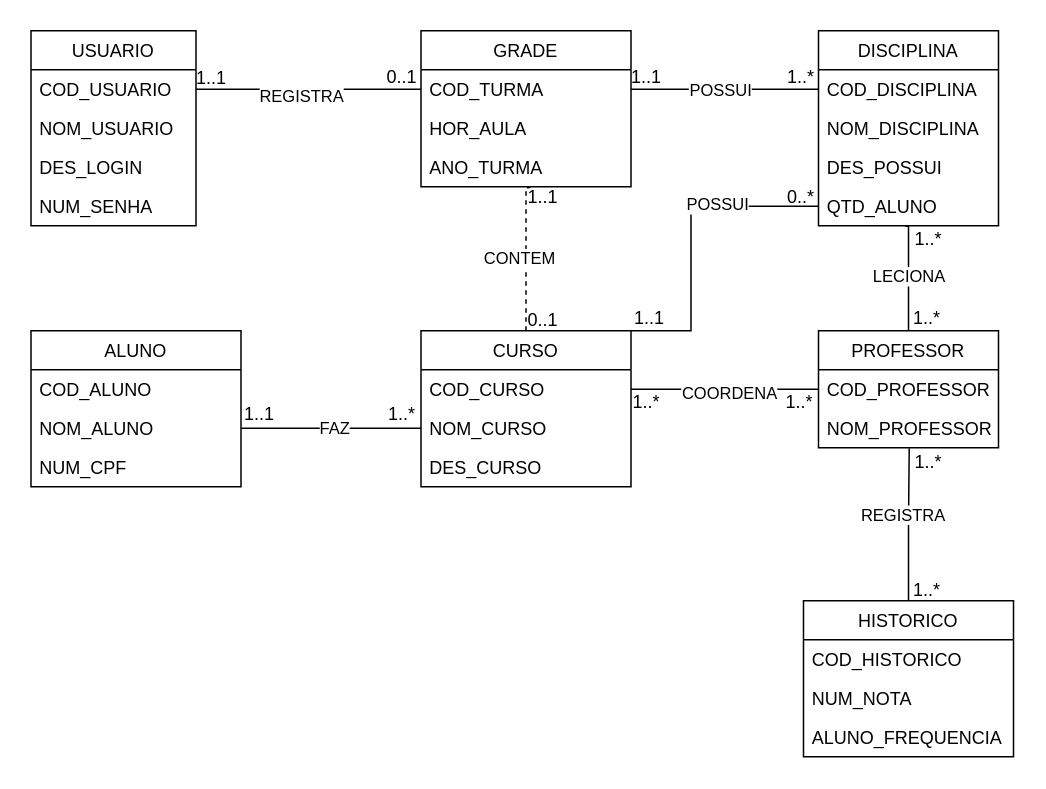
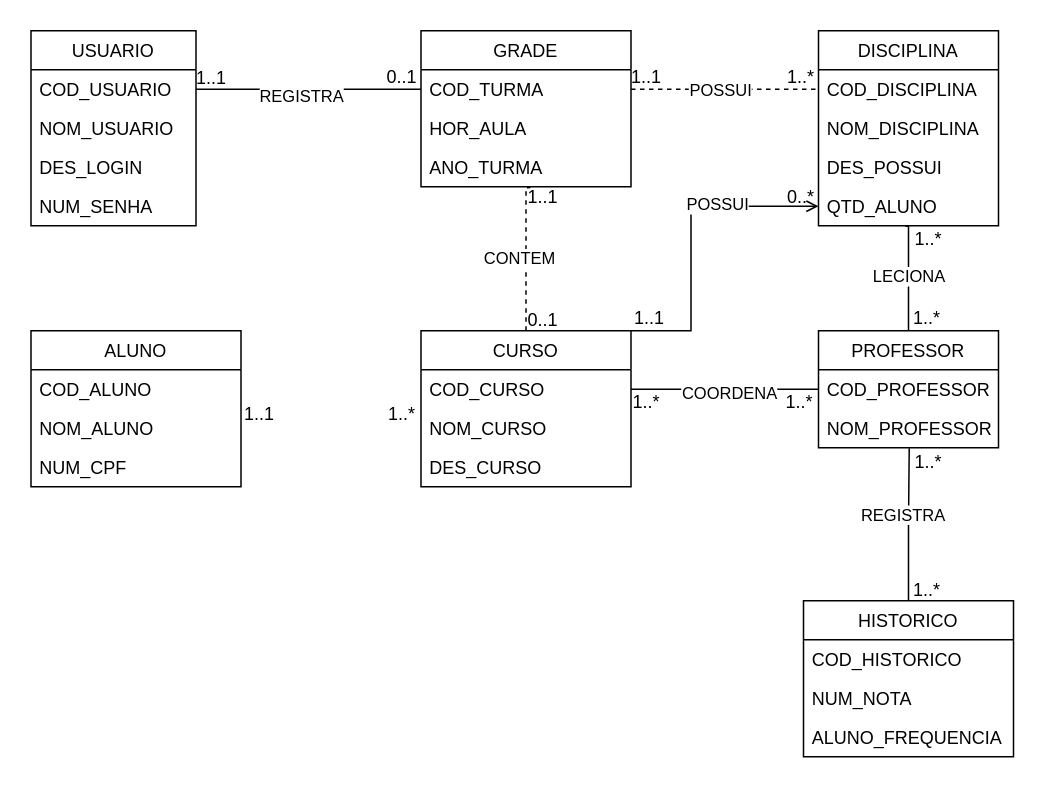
  <mxCell id="0" />
  <mxCell id="1" parent="0" />
  <mxCell id="2" value="ALUNO" style="swimlane;fontStyle=0;childLayout=stackLayout;horizontal=1;startSize=26;fillColor=none;horizontalStack=0;resizeParent=1;resizeParentMax=0;resizeLast=0;collapsible=1;marginBottom=0;" vertex="1" parent="1"><mxGeometry x="20" y="220" width="140" height="104" as="geometry" /></mxCell>
  <mxCell id="3" value="COD_ALUNO" style="text;strokeColor=none;fillColor=none;align=left;verticalAlign=top;spacingLeft=4;spacingRight=4;overflow=hidden;rotatable=0;points=[[0,0.5],[1,0.5]];portConstraint=eastwest;" vertex="1" parent="2"><mxGeometry y="26" width="140" height="26" as="geometry" /></mxCell>
  <mxCell id="4" value="NOM_ALUNO" style="text;strokeColor=none;fillColor=none;align=left;verticalAlign=top;spacingLeft=4;spacingRight=4;overflow=hidden;rotatable=0;points=[[0,0.5],[1,0.5]];portConstraint=eastwest;" vertex="1" parent="2"><mxGeometry y="52" width="140" height="26" as="geometry" /></mxCell>
  <mxCell id="5" value="NUM_CPF" style="text;strokeColor=none;fillColor=none;align=left;verticalAlign=top;spacingLeft=4;spacingRight=4;overflow=hidden;rotatable=0;points=[[0,0.5],[1,0.5]];portConstraint=eastwest;" vertex="1" parent="2"><mxGeometry y="78" width="140" height="26" as="geometry" /></mxCell>
  <mxCell id="6" value="CURSO" style="swimlane;fontStyle=0;childLayout=stackLayout;horizontal=1;startSize=26;fillColor=none;horizontalStack=0;resizeParent=1;resizeParentMax=0;resizeLast=0;collapsible=1;marginBottom=0;" vertex="1" parent="1"><mxGeometry x="280" y="220" width="140" height="104" as="geometry" /></mxCell>
  <mxCell id="7" value="COD_CURSO" style="text;strokeColor=none;fillColor=none;align=left;verticalAlign=top;spacingLeft=4;spacingRight=4;overflow=hidden;rotatable=0;points=[[0,0.5],[1,0.5]];portConstraint=eastwest;" vertex="1" parent="6"><mxGeometry y="26" width="140" height="26" as="geometry" /></mxCell>
  <mxCell id="8" value="NOM_CURSO" style="text;strokeColor=none;fillColor=none;align=left;verticalAlign=top;spacingLeft=4;spacingRight=4;overflow=hidden;rotatable=0;points=[[0,0.5],[1,0.5]];portConstraint=eastwest;" vertex="1" parent="6"><mxGeometry y="52" width="140" height="26" as="geometry" /></mxCell>
  <mxCell id="9" value="DES_CURSO" style="text;strokeColor=none;fillColor=none;align=left;verticalAlign=top;spacingLeft=4;spacingRight=4;overflow=hidden;rotatable=0;points=[[0,0.5],[1,0.5]];portConstraint=eastwest;" vertex="1" parent="6"><mxGeometry y="78" width="140" height="26" as="geometry" /></mxCell>
  <mxCell id="10" value="GRADE" style="swimlane;fontStyle=0;childLayout=stackLayout;horizontal=1;startSize=26;fillColor=none;horizontalStack=0;resizeParent=1;resizeParentMax=0;resizeLast=0;collapsible=1;marginBottom=0;" vertex="1" parent="1"><mxGeometry x="280" y="20" width="140" height="104" as="geometry" /></mxCell>
  <mxCell id="11" value="COD_TURMA" style="text;strokeColor=none;fillColor=none;align=left;verticalAlign=top;spacingLeft=4;spacingRight=4;overflow=hidden;rotatable=0;points=[[0,0.5],[1,0.5]];portConstraint=eastwest;" vertex="1" parent="10"><mxGeometry y="26" width="140" height="26" as="geometry" /></mxCell>
  <mxCell id="12" value="HOR_AULA" style="text;strokeColor=none;fillColor=none;align=left;verticalAlign=top;spacingLeft=4;spacingRight=4;overflow=hidden;rotatable=0;points=[[0,0.5],[1,0.5]];portConstraint=eastwest;" vertex="1" parent="10"><mxGeometry y="52" width="140" height="26" as="geometry" /></mxCell>
  <mxCell id="13" value="ANO_TURMA" style="text;strokeColor=none;fillColor=none;align=left;verticalAlign=top;spacingLeft=4;spacingRight=4;overflow=hidden;rotatable=0;points=[[0,0.5],[1,0.5]];portConstraint=eastwest;" vertex="1" parent="10"><mxGeometry y="78" width="140" height="26" as="geometry" /></mxCell>
  <mxCell id="14" value="HISTORICO" style="swimlane;fontStyle=0;childLayout=stackLayout;horizontal=1;startSize=26;fillColor=none;horizontalStack=0;resizeParent=1;resizeParentMax=0;resizeLast=0;collapsible=1;marginBottom=0;" vertex="1" parent="1"><mxGeometry x="535" y="400" width="140" height="104" as="geometry" /></mxCell>
  <mxCell id="15" value="COD_HISTORICO" style="text;strokeColor=none;fillColor=none;align=left;verticalAlign=top;spacingLeft=4;spacingRight=4;overflow=hidden;rotatable=0;points=[[0,0.5],[1,0.5]];portConstraint=eastwest;" vertex="1" parent="14"><mxGeometry y="26" width="140" height="26" as="geometry" /></mxCell>
  <mxCell id="16" value="NUM_NOTA" style="text;strokeColor=none;fillColor=none;align=left;verticalAlign=top;spacingLeft=4;spacingRight=4;overflow=hidden;rotatable=0;points=[[0,0.5],[1,0.5]];portConstraint=eastwest;" vertex="1" parent="14"><mxGeometry y="52" width="140" height="26" as="geometry" /></mxCell>
  <mxCell id="17" value="ALUNO_FREQUENCIA" style="text;strokeColor=none;fillColor=none;align=left;verticalAlign=top;spacingLeft=4;spacingRight=4;overflow=hidden;rotatable=0;points=[[0,0.5],[1,0.5]];portConstraint=eastwest;" vertex="1" parent="14"><mxGeometry y="78" width="140" height="26" as="geometry" /></mxCell>
  <mxCell id="18" value="PROFESSOR" style="swimlane;fontStyle=0;childLayout=stackLayout;horizontal=1;startSize=26;fillColor=none;horizontalStack=0;resizeParent=1;resizeParentMax=0;resizeLast=0;collapsible=1;marginBottom=0;" vertex="1" parent="1"><mxGeometry x="545" y="220" width="120" height="78" as="geometry" /></mxCell>
  <mxCell id="19" value="COD_PROFESSOR" style="text;strokeColor=none;fillColor=none;align=left;verticalAlign=top;spacingLeft=4;spacingRight=4;overflow=hidden;rotatable=0;points=[[0,0.5],[1,0.5]];portConstraint=eastwest;" vertex="1" parent="18"><mxGeometry y="26" width="120" height="26" as="geometry" /></mxCell>
  <mxCell id="20" value="NOM_PROFESSOR" style="text;strokeColor=none;fillColor=none;align=left;verticalAlign=top;spacingLeft=4;spacingRight=4;overflow=hidden;rotatable=0;points=[[0,0.5],[1,0.5]];portConstraint=eastwest;" vertex="1" parent="18"><mxGeometry y="52" width="120" height="26" as="geometry" /></mxCell>
  <mxCell id="21" value="DISCIPLINA" style="swimlane;fontStyle=0;childLayout=stackLayout;horizontal=1;startSize=26;fillColor=none;horizontalStack=0;resizeParent=1;resizeParentMax=0;resizeLast=0;collapsible=1;marginBottom=0;" vertex="1" parent="1"><mxGeometry x="545" y="20" width="120" height="130" as="geometry" /></mxCell>
  <mxCell id="22" value="COD_DISCIPLINA" style="text;strokeColor=none;fillColor=none;align=left;verticalAlign=top;spacingLeft=4;spacingRight=4;overflow=hidden;rotatable=0;points=[[0,0.5],[1,0.5]];portConstraint=eastwest;" vertex="1" parent="21"><mxGeometry y="26" width="120" height="26" as="geometry" /></mxCell>
  <mxCell id="23" value="NOM_DISCIPLINA" style="text;strokeColor=none;fillColor=none;align=left;verticalAlign=top;spacingLeft=4;spacingRight=4;overflow=hidden;rotatable=0;points=[[0,0.5],[1,0.5]];portConstraint=eastwest;" vertex="1" parent="21"><mxGeometry y="52" width="120" height="26" as="geometry" /></mxCell>
  <mxCell id="24" value="DES_POSSUI" style="text;strokeColor=none;fillColor=none;align=left;verticalAlign=top;spacingLeft=4;spacingRight=4;overflow=hidden;rotatable=0;points=[[0,0.5],[1,0.5]];portConstraint=eastwest;" vertex="1" parent="21"><mxGeometry y="78" width="120" height="26" as="geometry" /></mxCell>
  <mxCell id="25" value="QTD_ALUNO" style="text;strokeColor=none;fillColor=none;align=left;verticalAlign=top;spacingLeft=4;spacingRight=4;overflow=hidden;rotatable=0;points=[[0,0.5],[1,0.5]];portConstraint=eastwest;" vertex="1" parent="21"><mxGeometry y="104" width="120" height="26" as="geometry" /></mxCell>
  <mxCell id="26" value="USUARIO" style="swimlane;fontStyle=0;childLayout=stackLayout;horizontal=1;startSize=26;fillColor=none;horizontalStack=0;resizeParent=1;resizeParentMax=0;resizeLast=0;collapsible=1;marginBottom=0;" vertex="1" parent="1"><mxGeometry x="20" y="20" width="110" height="130" as="geometry" /></mxCell>
  <mxCell id="27" value="COD_USUARIO" style="text;strokeColor=none;fillColor=none;align=left;verticalAlign=top;spacingLeft=4;spacingRight=4;overflow=hidden;rotatable=0;points=[[0,0.5],[1,0.5]];portConstraint=eastwest;" vertex="1" parent="26"><mxGeometry y="26" width="110" height="26" as="geometry" /></mxCell>
  <mxCell id="28" value="NOM_USUARIO" style="text;strokeColor=none;fillColor=none;align=left;verticalAlign=top;spacingLeft=4;spacingRight=4;overflow=hidden;rotatable=0;points=[[0,0.5],[1,0.5]];portConstraint=eastwest;" vertex="1" parent="26"><mxGeometry y="52" width="110" height="26" as="geometry" /></mxCell>
  <mxCell id="29" value="DES_LOGIN" style="text;strokeColor=none;fillColor=none;align=left;verticalAlign=top;spacingLeft=4;spacingRight=4;overflow=hidden;rotatable=0;points=[[0,0.5],[1,0.5]];portConstraint=eastwest;" vertex="1" parent="26"><mxGeometry y="78" width="110" height="26" as="geometry" /></mxCell>
  <mxCell id="30" value="NUM_SENHA" style="text;strokeColor=none;fillColor=none;align=left;verticalAlign=top;spacingLeft=4;spacingRight=4;overflow=hidden;rotatable=0;points=[[0,0.5],[1,0.5]];portConstraint=eastwest;" vertex="1" parent="26"><mxGeometry y="104" width="110" height="26" as="geometry" /></mxCell>
- <mxCell id="31" value="" style="endArrow=none;html=1;edgeStyle=orthogonalEdgeStyle;rounded=0;exitX=1;exitY=0.5;exitDx=0;exitDy=0;entryX=0;entryY=0.5;entryDx=0;entryDy=0;" edge="1" parent="1" source="11" target="22"><mxGeometry relative="1" as="geometry"><mxPoint x="490" y="200" as="sourcePoint" /><mxPoint x="590" y="70" as="targetPoint" /></mxGeometry></mxCell>
+ <mxCell id="31" value="" style="endArrow=none;html=1;edgeStyle=orthogonalEdgeStyle;rounded=0;exitX=1;exitY=0.5;exitDx=0;exitDy=0;entryX=0;entryY=0.5;entryDx=0;entryDy=0;dashed=1;" edge="1" parent="1" source="11" target="22"><mxGeometry relative="1" as="geometry"><mxPoint x="490" y="200" as="sourcePoint" /><mxPoint x="590" y="70" as="targetPoint" /></mxGeometry></mxCell>
  <mxCell id="32" value="POSSUI" style="edgeLabel;resizable=0;html=1;align=right;verticalAlign=bottom;" connectable="0" vertex="1" parent="31"><mxGeometry x="1" relative="1" as="geometry"><mxPoint x="-44" y="9" as="offset" /></mxGeometry></mxCell>
  <mxCell id="33" value="" style="endArrow=none;html=1;edgeStyle=orthogonalEdgeStyle;rounded=0;exitX=0.5;exitY=0;exitDx=0;exitDy=0;exitPerimeter=0;entryX=0.521;entryY=1.022;entryDx=0;entryDy=0;entryPerimeter=0;dashed=1;" edge="1" parent="1" source="6" target="13"><mxGeometry relative="1" as="geometry"><mxPoint x="490" y="200" as="sourcePoint" /><mxPoint x="350" y="140" as="targetPoint" /><Array as="points"><mxPoint x="350" y="125" /></Array></mxGeometry></mxCell>
  <mxCell id="34" value="CONTEM" style="edgeLabel;resizable=0;html=1;align=right;verticalAlign=bottom;" connectable="0" vertex="1" parent="33"><mxGeometry x="1" relative="1" as="geometry"><mxPoint x="17" y="55" as="offset" /></mxGeometry></mxCell>
- <mxCell id="35" value="" style="endArrow=none;html=1;edgeStyle=orthogonalEdgeStyle;rounded=0;exitX=1;exitY=0.5;exitDx=0;exitDy=0;entryX=0;entryY=0.5;entryDx=0;entryDy=0;" edge="1" parent="1" source="4" target="8"><mxGeometry relative="1" as="geometry"><mxPoint x="490" y="200" as="sourcePoint" /><mxPoint x="260" y="290" as="targetPoint" /></mxGeometry></mxCell>
- <mxCell id="36" value="FAZ" style="edgeLabel;resizable=0;html=1;align=right;verticalAlign=bottom;" connectable="0" vertex="1" parent="35"><mxGeometry x="1" relative="1" as="geometry"><mxPoint x="-47" y="8" as="offset" /></mxGeometry></mxCell>
- <mxCell id="37" value="" style="endArrow=none;html=1;edgeStyle=orthogonalEdgeStyle;rounded=0;exitX=1;exitY=0;exitDx=0;exitDy=0;entryX=0;entryY=0.5;entryDx=0;entryDy=0;" edge="1" parent="1" source="6" target="25"><mxGeometry relative="1" as="geometry"><mxPoint x="490" y="200" as="sourcePoint" /><mxPoint x="650" y="200" as="targetPoint" /><Array as="points"><mxPoint x="460" y="220" /><mxPoint x="460" y="137" /></Array></mxGeometry></mxCell>
+ <mxCell id="37" value="" style="endArrow=open;html=1;edgeStyle=orthogonalEdgeStyle;rounded=0;exitX=1;exitY=0;exitDx=0;exitDy=0;entryX=0;entryY=0.5;entryDx=0;entryDy=0;" edge="1" parent="1" source="6" target="25"><mxGeometry relative="1" as="geometry"><mxPoint x="490" y="200" as="sourcePoint" /><mxPoint x="650" y="200" as="targetPoint" /><Array as="points"><mxPoint x="460" y="220" /><mxPoint x="460" y="137" /></Array></mxGeometry></mxCell>
  <mxCell id="38" value="POSSUI" style="edgeLabel;resizable=0;html=1;align=right;verticalAlign=bottom;" connectable="0" vertex="1" parent="37"><mxGeometry x="1" relative="1" as="geometry"><mxPoint x="-46" y="7" as="offset" /></mxGeometry></mxCell>
  <mxCell id="39" value="" style="endArrow=none;html=1;edgeStyle=orthogonalEdgeStyle;rounded=0;exitX=0.5;exitY=0;exitDx=0;exitDy=0;entryX=0.483;entryY=1.011;entryDx=0;entryDy=0;entryPerimeter=0;" edge="1" parent="1" source="18" target="25"><mxGeometry relative="1" as="geometry"><mxPoint x="490" y="200" as="sourcePoint" /><mxPoint x="650" y="200" as="targetPoint" /><Array as="points"><mxPoint x="605" y="150" /></Array></mxGeometry></mxCell>
  <mxCell id="40" value="LECIONA" style="edgeLabel;resizable=0;html=1;align=right;verticalAlign=bottom;" connectable="0" vertex="1" parent="39"><mxGeometry x="1" relative="1" as="geometry"><mxPoint x="27" y="42" as="offset" /></mxGeometry></mxCell>
  <mxCell id="41" value="" style="endArrow=none;html=1;edgeStyle=orthogonalEdgeStyle;rounded=0;exitX=1;exitY=0.5;exitDx=0;exitDy=0;entryX=0;entryY=0.5;entryDx=0;entryDy=0;" edge="1" parent="1" source="7" target="19"><mxGeometry relative="1" as="geometry"><mxPoint x="490" y="200" as="sourcePoint" /><mxPoint x="520" y="260" as="targetPoint" /></mxGeometry></mxCell>
  <mxCell id="42" value="COORDENA" style="edgeLabel;resizable=0;html=1;align=right;verticalAlign=bottom;" connectable="0" vertex="1" parent="41"><mxGeometry x="1" relative="1" as="geometry"><mxPoint x="-27" y="11" as="offset" /></mxGeometry></mxCell>
  <mxCell id="43" value="" style="endArrow=none;html=1;edgeStyle=orthogonalEdgeStyle;rounded=0;exitX=0.5;exitY=0;exitDx=0;exitDy=0;entryX=0.504;entryY=1.013;entryDx=0;entryDy=0;entryPerimeter=0;" edge="1" parent="1" source="14" target="20"><mxGeometry relative="1" as="geometry"><mxPoint x="410" y="200" as="sourcePoint" /><mxPoint x="700" y="250" as="targetPoint" /></mxGeometry></mxCell>
  <mxCell id="44" value="REGISTRA" style="edgeLabel;resizable=0;html=1;align=right;verticalAlign=bottom;" connectable="0" vertex="1" parent="43"><mxGeometry x="1" relative="1" as="geometry"><mxPoint x="25" y="52" as="offset" /></mxGeometry></mxCell>
  <mxCell id="45" value="1..*" style="text;html=1;align=center;verticalAlign=middle;resizable=0;points=[];autosize=1;strokeColor=none;fillColor=none;" vertex="1" parent="1"><mxGeometry x="597" y="378" width="40" height="30" as="geometry" /></mxCell>
  <mxCell id="46" value="1..*" style="text;html=1;align=center;verticalAlign=middle;resizable=0;points=[];autosize=1;strokeColor=none;fillColor=none;" vertex="1" parent="1"><mxGeometry x="598" y="293" width="40" height="30" as="geometry" /></mxCell>
  <mxCell id="47" value="1..*" style="text;html=1;align=center;verticalAlign=middle;resizable=0;points=[];autosize=1;strokeColor=none;fillColor=none;" vertex="1" parent="1"><mxGeometry x="597" y="197" width="40" height="30" as="geometry" /></mxCell>
  <mxCell id="48" value="1..*" style="text;html=1;align=center;verticalAlign=middle;resizable=0;points=[];autosize=1;strokeColor=none;fillColor=none;" vertex="1" parent="1"><mxGeometry x="598" y="144" width="40" height="30" as="geometry" /></mxCell>
  <mxCell id="49" value="1..*" style="text;html=1;align=center;verticalAlign=middle;resizable=0;points=[];autosize=1;strokeColor=none;fillColor=none;" vertex="1" parent="1"><mxGeometry x="512" y="253" width="40" height="30" as="geometry" /></mxCell>
  <mxCell id="50" value="1..*" style="text;html=1;align=center;verticalAlign=middle;resizable=0;points=[];autosize=1;strokeColor=none;fillColor=none;" vertex="1" parent="1"><mxGeometry x="410" y="253" width="40" height="30" as="geometry" /></mxCell>
  <mxCell id="51" value="0..*" style="text;html=1;align=center;verticalAlign=middle;resizable=0;points=[];autosize=1;strokeColor=none;fillColor=none;" vertex="1" parent="1"><mxGeometry x="513" y="116" width="40" height="30" as="geometry" /></mxCell>
  <mxCell id="52" value="1..1" style="text;html=1;align=center;verticalAlign=middle;resizable=0;points=[];autosize=1;strokeColor=none;fillColor=none;" vertex="1" parent="1"><mxGeometry x="412" y="197" width="40" height="30" as="geometry" /></mxCell>
  <mxCell id="53" value="1..1" style="text;html=1;align=center;verticalAlign=middle;resizable=0;points=[];autosize=1;strokeColor=none;fillColor=none;" vertex="1" parent="1"><mxGeometry x="341" y="116" width="40" height="30" as="geometry" /></mxCell>
  <mxCell id="54" value="0..1" style="text;html=1;align=center;verticalAlign=middle;resizable=0;points=[];autosize=1;strokeColor=none;fillColor=none;" vertex="1" parent="1"><mxGeometry x="341" y="198" width="40" height="30" as="geometry" /></mxCell>
  <mxCell id="55" value="1..1" style="text;html=1;align=center;verticalAlign=middle;resizable=0;points=[];autosize=1;strokeColor=none;fillColor=none;" vertex="1" parent="1"><mxGeometry x="152" y="261" width="40" height="30" as="geometry" /></mxCell>
  <mxCell id="56" value="1..*" style="text;html=1;align=center;verticalAlign=middle;resizable=0;points=[];autosize=1;strokeColor=none;fillColor=none;" vertex="1" parent="1"><mxGeometry x="513" y="36" width="40" height="30" as="geometry" /></mxCell>
  <mxCell id="57" value="1..1" style="text;html=1;align=center;verticalAlign=middle;resizable=0;points=[];autosize=1;strokeColor=none;fillColor=none;" vertex="1" parent="1"><mxGeometry x="410" y="36" width="40" height="30" as="geometry" /></mxCell>
  <mxCell id="58" value="1..1" style="text;html=1;align=center;verticalAlign=middle;resizable=0;points=[];autosize=1;strokeColor=none;fillColor=none;" vertex="1" parent="1"><mxGeometry x="120" y="37" width="40" height="30" as="geometry" /></mxCell>
  <mxCell id="59" value="" style="endArrow=none;html=1;edgeStyle=orthogonalEdgeStyle;rounded=0;exitX=1;exitY=0.5;exitDx=0;exitDy=0;entryX=0;entryY=0.5;entryDx=0;entryDy=0;" edge="1" parent="1" source="27" target="11"><mxGeometry relative="1" as="geometry"><mxPoint x="380" y="200" as="sourcePoint" /><mxPoint x="270" y="60" as="targetPoint" /></mxGeometry></mxCell>
  <mxCell id="60" value="REGISTRA" style="edgeLabel;resizable=0;html=1;align=right;verticalAlign=bottom;" connectable="0" vertex="1" parent="59"><mxGeometry x="1" relative="1" as="geometry"><mxPoint x="-51" y="13" as="offset" /></mxGeometry></mxCell>
  <mxCell id="61" value="0..1" style="text;html=1;align=center;verticalAlign=middle;resizable=0;points=[];autosize=1;strokeColor=none;fillColor=none;" vertex="1" parent="1"><mxGeometry x="247" y="36" width="40" height="30" as="geometry" /></mxCell>
  <mxCell id="62" value="1..*" style="text;html=1;align=center;verticalAlign=middle;resizable=0;points=[];autosize=1;strokeColor=none;fillColor=none;" vertex="1" parent="1"><mxGeometry x="247" y="261" width="40" height="30" as="geometry" /></mxCell>
